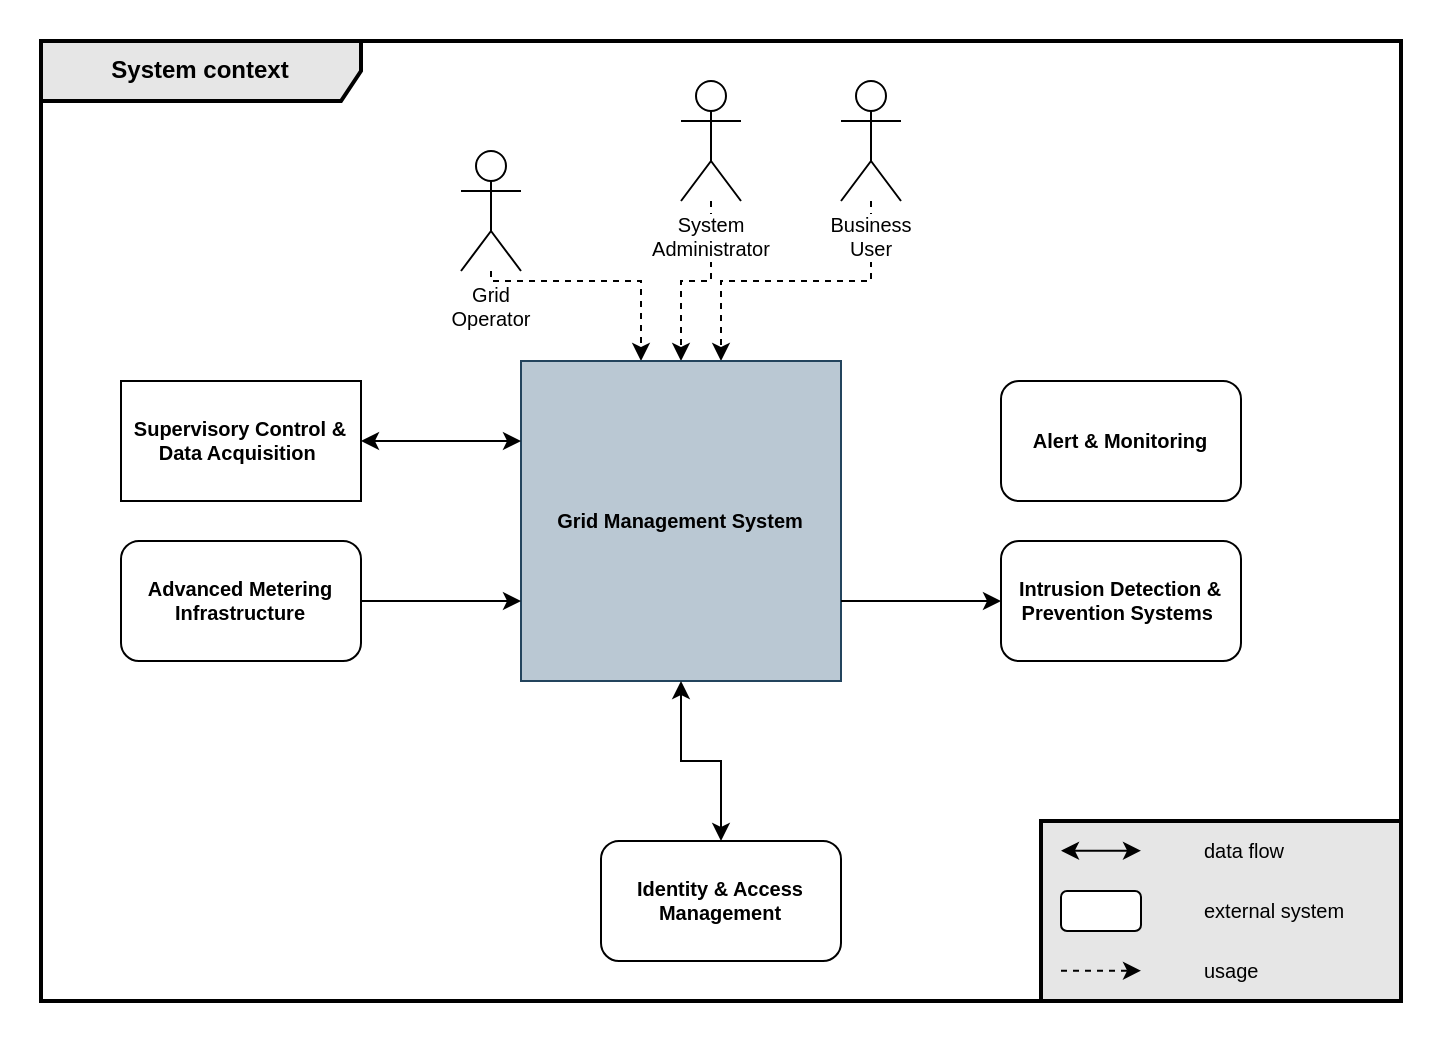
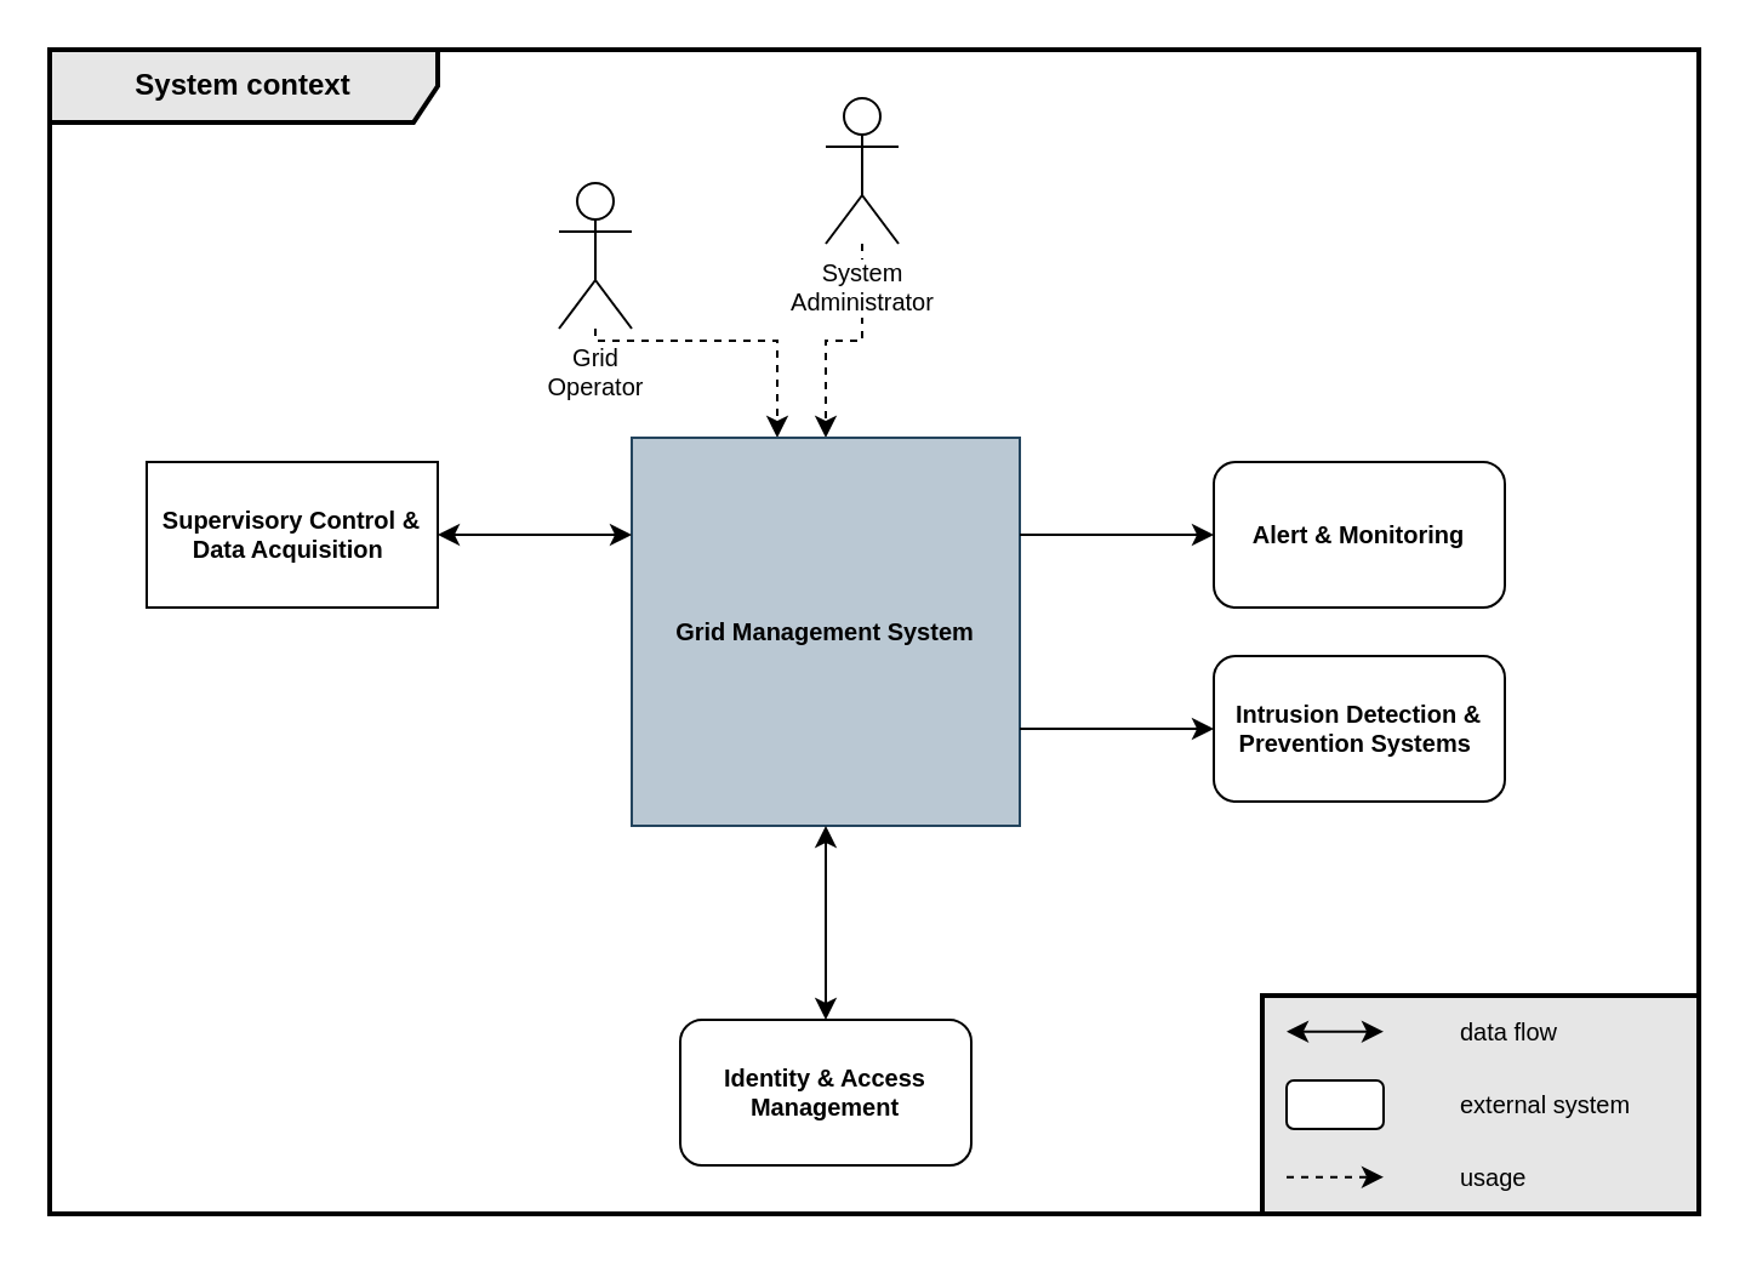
  <mxCell id="0" />
  <mxCell id="1" parent="0" />
  <mxCell id="2" value="&lt;b&gt;System context&lt;/b&gt;" style="shape=umlFrame;whiteSpace=wrap;html=1;pointerEvents=0;recursiveResize=0;container=1;collapsible=0;width=160;swimlaneFillColor=none;strokeWidth=2;fillStyle=auto;fillColor=#E6E6E6;" parent="1" vertex="1"><mxGeometry x="20" y="20" width="680" height="480" as="geometry" /></mxCell>
  <mxCell id="3" value="" style="rounded=0;whiteSpace=wrap;html=1;align=left;verticalAlign=top;fillColor=#E6E6E6;fontSize=10;strokeWidth=2;" parent="2" vertex="1"><mxGeometry x="500" y="390" width="180" height="90" as="geometry" /></mxCell>
  <mxCell id="4" value="" style="endArrow=classic;startArrow=classic;html=1;rounded=0;fontSize=10;" parent="2" edge="1"><mxGeometry width="50" height="50" relative="1" as="geometry"><mxPoint x="510" y="404.83" as="sourcePoint" /><mxPoint x="550" y="404.83" as="targetPoint" /></mxGeometry></mxCell>
  <mxCell id="5" value="data flow" style="text;html=1;align=left;verticalAlign=middle;whiteSpace=wrap;rounded=0;fontSize=10;" parent="2" vertex="1"><mxGeometry x="580" y="390" width="90" height="30" as="geometry" /></mxCell>
  <mxCell id="6" value="" style="rounded=1;whiteSpace=wrap;html=1;fontSize=10;" parent="2" vertex="1"><mxGeometry x="510" y="425" width="40" height="20" as="geometry" /></mxCell>
  <mxCell id="7" value="" style="endArrow=classic;startArrow=none;html=1;rounded=0;startFill=0;dashed=1;fontSize=10;" parent="2" edge="1"><mxGeometry width="50" height="50" relative="1" as="geometry"><mxPoint x="510" y="464.83" as="sourcePoint" /><mxPoint x="550" y="464.83" as="targetPoint" /></mxGeometry></mxCell>
  <mxCell id="8" value="external system" style="text;html=1;align=left;verticalAlign=middle;whiteSpace=wrap;rounded=0;fontSize=10;" parent="2" vertex="1"><mxGeometry x="580" y="420" width="90" height="30" as="geometry" /></mxCell>
  <mxCell id="9" value="usage" style="text;html=1;align=left;verticalAlign=middle;whiteSpace=wrap;rounded=0;fontSize=10;" parent="2" vertex="1"><mxGeometry x="580" y="450" width="90" height="30" as="geometry" /></mxCell>
  <mxCell id="10" style="edgeStyle=orthogonalEdgeStyle;rounded=0;orthogonalLoop=1;jettySize=auto;html=1;dashed=1;entryX=0.375;entryY=0;entryDx=0;entryDy=0;entryPerimeter=0;" parent="1" source="11" target="16" edge="1"><mxGeometry relative="1" as="geometry"><mxPoint x="320" y="170" as="targetPoint" /><Array as="points"><mxPoint x="245" y="140" /><mxPoint x="320" y="140" /></Array></mxGeometry></mxCell>
  <mxCell id="11" value="Grid&lt;br style=&quot;font-size: 10px;&quot;&gt;Operator" style="shape=umlActor;verticalLabelPosition=bottom;verticalAlign=top;html=1;outlineConnect=0;labelBackgroundColor=default;labelBorderColor=none;textShadow=0;fontSize=10;" parent="1" vertex="1"><mxGeometry x="230" y="75" width="30" height="60" as="geometry" /></mxCell>
  <mxCell id="12" style="edgeStyle=orthogonalEdgeStyle;rounded=0;orthogonalLoop=1;jettySize=auto;html=1;entryX=0.5;entryY=0;entryDx=0;entryDy=0;dashed=1;" parent="1" source="13" target="16" edge="1"><mxGeometry relative="1" as="geometry" /></mxCell>
  <mxCell id="13" value="System&lt;br style=&quot;font-size: 10px;&quot;&gt;Administrator" style="shape=umlActor;verticalLabelPosition=bottom;verticalAlign=top;html=1;outlineConnect=0;labelBackgroundColor=default;fontSize=10;" parent="1" vertex="1"><mxGeometry x="340" y="40" width="30" height="60" as="geometry" /></mxCell>
- <mxCell id="14" style="edgeStyle=orthogonalEdgeStyle;rounded=0;orthogonalLoop=1;jettySize=auto;html=1;dashed=1;entryX=0.625;entryY=0;entryDx=0;entryDy=0;entryPerimeter=0;" parent="1" source="15" target="16" edge="1"><mxGeometry relative="1" as="geometry"><mxPoint x="360" y="170" as="targetPoint" /><Array as="points"><mxPoint x="435" y="140" /><mxPoint x="360" y="140" /></Array></mxGeometry></mxCell>
- <mxCell id="15" value="Business&lt;br style=&quot;font-size: 10px;&quot;&gt;User" style="shape=umlActor;verticalLabelPosition=bottom;verticalAlign=top;html=1;outlineConnect=0;labelBackgroundColor=default;fontSize=10;" parent="1" vertex="1"><mxGeometry x="420" y="40" width="30" height="60" as="geometry" /></mxCell>
  <mxCell id="16" value="Grid Management System" style="whiteSpace=wrap;html=1;aspect=fixed;fillColor=#bac8d3;strokeColor=#23445d;shadow=0;fontStyle=1;fontSize=10;" parent="1" vertex="1"><mxGeometry x="260" y="180" width="160" height="160" as="geometry" /></mxCell>
  <mxCell id="17" style="edgeStyle=orthogonalEdgeStyle;rounded=0;orthogonalLoop=1;jettySize=auto;html=1;entryX=0;entryY=0.25;entryDx=0;entryDy=0;startArrow=classic;startFill=1;" parent="1" source="18" target="16" edge="1"><mxGeometry relative="1" as="geometry" /></mxCell>
  <mxCell id="18" value="&lt;span class=&quot;notion-enable-hover&quot; data-token-index=&quot;0&quot; style=&quot;font-weight: 600; font-size: 10px;&quot;&gt;Supervisory Control &amp;amp; Data Acquisition&amp;nbsp;&lt;/span&gt;" style="whiteSpace=wrap;html=1;fontSize=10;rounded=0;" parent="1" vertex="1"><mxGeometry x="60" y="190" width="120" height="60" as="geometry" /></mxCell>
- <mxCell id="19" style="edgeStyle=orthogonalEdgeStyle;rounded=0;orthogonalLoop=1;jettySize=auto;html=1;entryX=0;entryY=0.75;entryDx=0;entryDy=0;" parent="1" source="20" target="16" edge="1"><mxGeometry relative="1" as="geometry" /></mxCell>
- <mxCell id="20" value="&lt;span class=&quot;notion-enable-hover&quot; data-token-index=&quot;0&quot; style=&quot;font-weight: 600; font-size: 10px;&quot;&gt;Advanced Metering Infrastructure&lt;/span&gt;" style="rounded=1;whiteSpace=wrap;html=1;fontSize=10;" parent="1" vertex="1"><mxGeometry x="60" y="270" width="120" height="60" as="geometry" /></mxCell>
  <mxCell id="21" style="edgeStyle=orthogonalEdgeStyle;rounded=0;orthogonalLoop=1;jettySize=auto;html=1;entryX=1;entryY=0.75;entryDx=0;entryDy=0;startArrow=classic;startFill=1;endArrow=none;endFill=0;" parent="1" source="22" target="16" edge="1"><mxGeometry relative="1" as="geometry" /></mxCell>
  <mxCell id="22" value="&lt;span class=&quot;notion-enable-hover&quot; data-token-index=&quot;0&quot; style=&quot;font-weight: 600; font-size: 10px;&quot;&gt;Intrusion Detection &amp;amp; Prevention&amp;nbsp;&lt;/span&gt;&lt;span class=&quot;notion-enable-hover&quot; data-token-index=&quot;0&quot; style=&quot;font-weight: 600; font-size: 10px;&quot;&gt;Systems&amp;nbsp;&lt;/span&gt;" style="rounded=1;whiteSpace=wrap;html=1;fontSize=10;" parent="1" vertex="1"><mxGeometry x="500" y="270" width="120" height="60" as="geometry" /></mxCell>
+ <mxCell id="23" style="edgeStyle=orthogonalEdgeStyle;rounded=0;orthogonalLoop=1;jettySize=auto;html=1;entryX=1;entryY=0.25;entryDx=0;entryDy=0;startArrow=classic;startFill=1;endArrow=none;endFill=0;" parent="1" source="24" target="16" edge="1"><mxGeometry relative="1" as="geometry" /></mxCell>
  <mxCell id="24" value="&lt;span class=&quot;notion-enable-hover&quot; data-token-index=&quot;0&quot; style=&quot;font-weight: 600; font-size: 10px;&quot;&gt;Alert &amp;amp; Monitoring&lt;/span&gt;" style="rounded=1;whiteSpace=wrap;html=1;fontSize=10;" parent="1" vertex="1"><mxGeometry x="500" y="190" width="120" height="60" as="geometry" /></mxCell>
  <mxCell id="25" style="edgeStyle=orthogonalEdgeStyle;rounded=0;orthogonalLoop=1;jettySize=auto;html=1;exitX=0.5;exitY=0;exitDx=0;exitDy=0;entryX=0.5;entryY=1;entryDx=0;entryDy=0;startArrow=classic;startFill=1;" parent="1" source="26" target="16" edge="1"><mxGeometry relative="1" as="geometry"><mxPoint x="340" y="360" as="targetPoint" /></mxGeometry></mxCell>
- <mxCell id="26" value="&lt;span class=&quot;notion-enable-hover&quot; data-token-index=&quot;0&quot; style=&quot;font-weight: 600; font-size: 10px;&quot;&gt;Identity &amp;amp; Access Management&lt;/span&gt;" style="rounded=1;whiteSpace=wrap;html=1;fontSize=10;" parent="1" vertex="1"><mxGeometry x="300" y="420" width="120" height="60" as="geometry" /></mxCell>
+ <mxCell id="26" value="&lt;span class=&quot;notion-enable-hover&quot; data-token-index=&quot;0&quot; style=&quot;font-weight: 600; font-size: 10px;&quot;&gt;Identity &amp;amp; Access Management&lt;/span&gt;" style="rounded=1;whiteSpace=wrap;html=1;fontSize=10;" parent="1" vertex="1"><mxGeometry x="280" y="420" width="120" height="60" as="geometry" /></mxCell>
